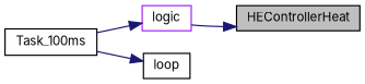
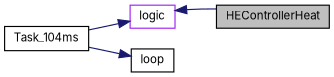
  digraph {
    fontname=Inter
    rankdir=RL
    node [color=black fillcolor=white fontname=Inter fontsize=10 shape=record style=filled]
    edge [color=midnightblue dir=back fontname=Inter fontsize=10 labelfontname=Helvetica labelfontsize=10 style=solid]
    n1 [fillcolor=grey75 fontcolor=black height=0.2 label=HEControllerHeat width=0.4]
    n2 [color=purple height=0.2 label=logic width=0.4]
-   n3 [height=0.2 label=Task_100ms width=0.4]
+   n3 [height=0.2 label=Task_104ms width=0.4]
    n4 [height=0.2 label=loop width=0.4]
-   n1 -> n2
+   n2 -> n1
    n2 -> n3
    n4 -> n3
  }
